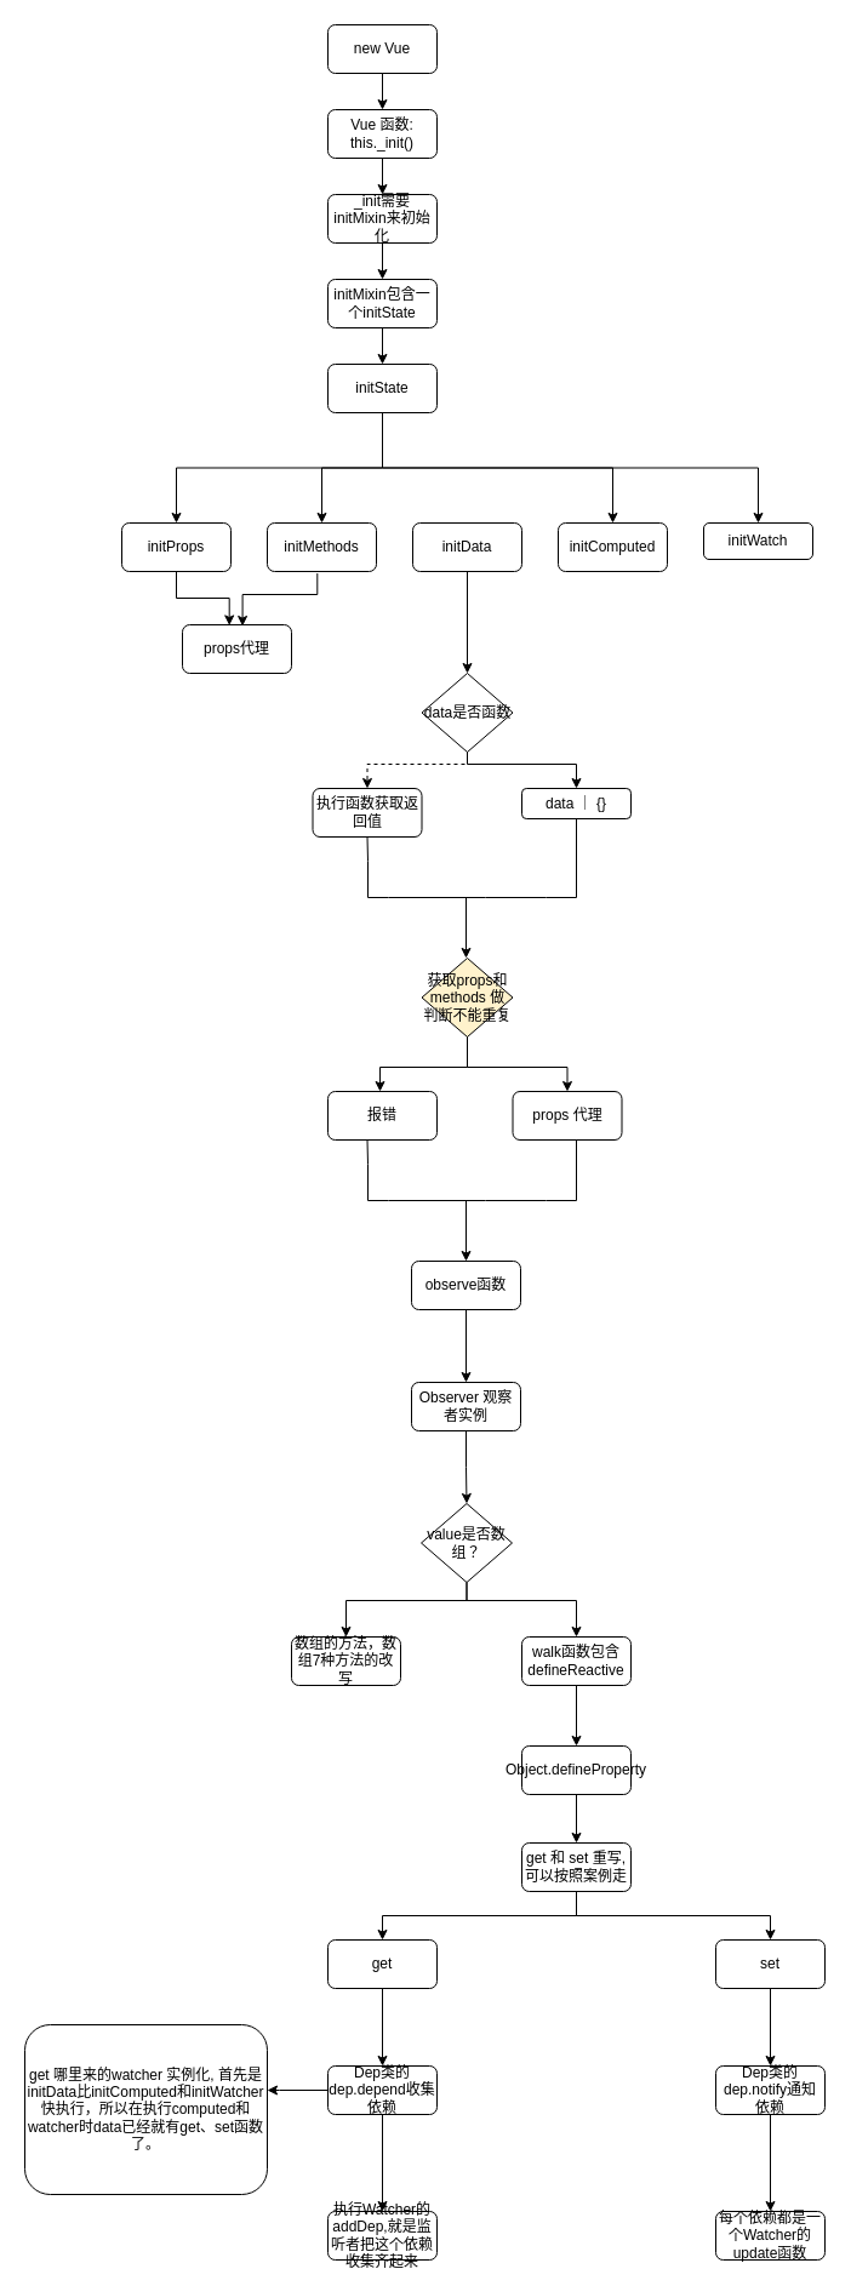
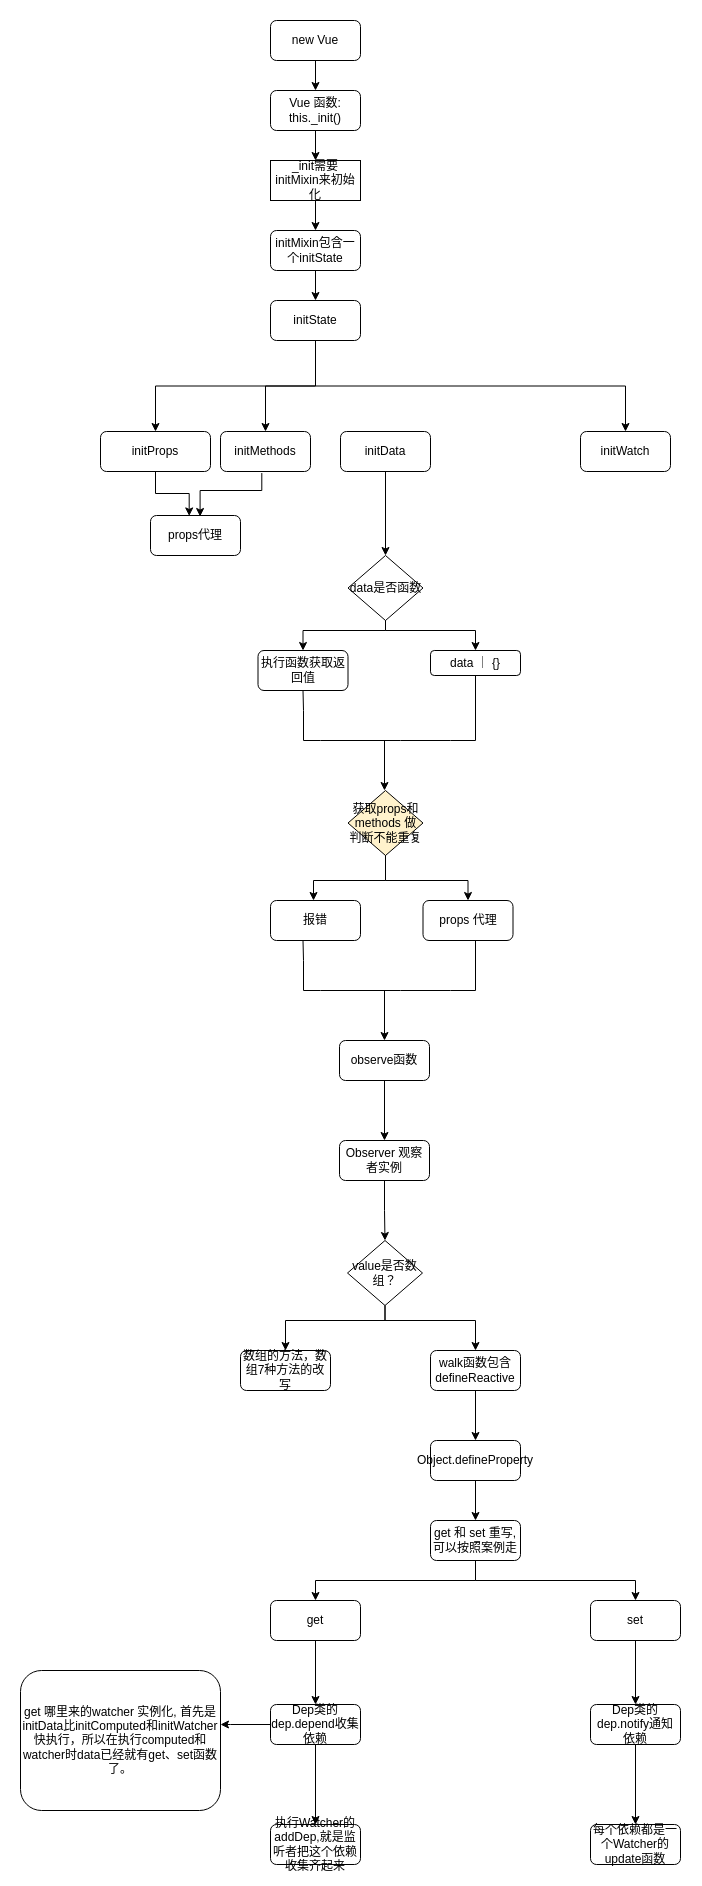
  <mxCell id="0" />
  <mxCell id="1" parent="0" />
  <mxCell id="2" value="" style="edgeStyle=orthogonalEdgeStyle;rounded=0;orthogonalLoop=1;jettySize=auto;html=1;" edge="1" parent="1" source="3" target="5"><mxGeometry relative="1" as="geometry" /></mxCell>
  <mxCell id="3" value="new Vue" style="rounded=1;whiteSpace=wrap;html=1;" vertex="1" parent="1"><mxGeometry x="270" y="20" width="90" height="40" as="geometry" /></mxCell>
  <mxCell id="4" value="" style="edgeStyle=orthogonalEdgeStyle;rounded=0;orthogonalLoop=1;jettySize=auto;html=1;" edge="1" parent="1" source="5" target="7"><mxGeometry relative="1" as="geometry" /></mxCell>
  <mxCell id="5" value="Vue 函数: this._init()" style="rounded=1;whiteSpace=wrap;html=1;" vertex="1" parent="1"><mxGeometry x="270" y="90" width="90" height="40" as="geometry" /></mxCell>
  <mxCell id="6" value="" style="edgeStyle=orthogonalEdgeStyle;rounded=0;orthogonalLoop=1;jettySize=auto;html=1;" edge="1" parent="1" source="7" target="9"><mxGeometry relative="1" as="geometry" /></mxCell>
- <mxCell id="7" value="_init需要initMixin来初始化" style="rounded=1;whiteSpace=wrap;html=1;" vertex="1" parent="1"><mxGeometry x="270" y="160" width="90" height="40" as="geometry" /></mxCell>
+ <mxCell id="7" value="_init需要initMixin来初始化" style="whiteSpace=wrap;html=1;rounded=0;" vertex="1" parent="1"><mxGeometry x="270" y="160" width="90" height="40" as="geometry" /></mxCell>
  <mxCell id="8" value="" style="edgeStyle=orthogonalEdgeStyle;rounded=0;orthogonalLoop=1;jettySize=auto;html=1;" edge="1" parent="1" source="9" target="10"><mxGeometry relative="1" as="geometry" /></mxCell>
  <mxCell id="9" value="initMixin包含一个initState" style="rounded=1;whiteSpace=wrap;html=1;" vertex="1" parent="1"><mxGeometry x="270" y="230" width="90" height="40" as="geometry" /></mxCell>
  <mxCell id="10" value="initState" style="rounded=1;whiteSpace=wrap;html=1;" vertex="1" parent="1"><mxGeometry x="270" y="300" width="90" height="40" as="geometry" /></mxCell>
- <mxCell id="11" value="initProps" style="rounded=1;whiteSpace=wrap;html=1;" vertex="1" parent="1"><mxGeometry x="100" y="431" width="90" height="40" as="geometry" /></mxCell>
+ <mxCell id="11" value="initProps" style="rounded=1;whiteSpace=wrap;html=1;" vertex="1" parent="1"><mxGeometry x="100" y="431" width="110" height="40" as="geometry" /></mxCell>
  <mxCell id="12" value="initMethods" style="rounded=1;whiteSpace=wrap;html=1;" vertex="1" parent="1"><mxGeometry x="220" y="431" width="90" height="40" as="geometry" /></mxCell>
  <mxCell id="13" value="" style="edgeStyle=orthogonalEdgeStyle;rounded=0;orthogonalLoop=1;jettySize=auto;html=1;entryX=0.5;entryY=0;entryDx=0;entryDy=0;" edge="1" parent="1" source="14" target="24"><mxGeometry relative="1" as="geometry"><mxPoint x="385" y="515" as="targetPoint" /></mxGeometry></mxCell>
  <mxCell id="14" value="initData" style="rounded=1;whiteSpace=wrap;html=1;" vertex="1" parent="1"><mxGeometry x="340" y="431" width="90" height="40" as="geometry" /></mxCell>
- <mxCell id="15" value="initComputed" style="rounded=1;whiteSpace=wrap;html=1;" vertex="1" parent="1"><mxGeometry x="460" y="431" width="90" height="40" as="geometry" /></mxCell>
- <mxCell id="16" value="initWatch" style="rounded=1;whiteSpace=wrap;html=1;" vertex="1" parent="1"><mxGeometry x="580" y="431" width="90" height="30" as="geometry" /></mxCell>
+ <mxCell id="16" value="initWatch" style="rounded=1;whiteSpace=wrap;html=1;" vertex="1" parent="1"><mxGeometry x="580" y="431" width="90" height="40" as="geometry" /></mxCell>
  <mxCell id="17" value="" style="edgeStyle=orthogonalEdgeStyle;rounded=0;orthogonalLoop=1;jettySize=auto;html=1;entryX=0.5;entryY=0;entryDx=0;entryDy=0;exitX=0.5;exitY=1;exitDx=0;exitDy=0;" edge="1" parent="1" source="10" target="11"><mxGeometry relative="1" as="geometry"><mxPoint x="325" y="210" as="sourcePoint" /><mxPoint x="325" y="240" as="targetPoint" /></mxGeometry></mxCell>
  <mxCell id="18" value="" style="edgeStyle=orthogonalEdgeStyle;rounded=0;orthogonalLoop=1;jettySize=auto;html=1;entryX=0.5;entryY=0;entryDx=0;entryDy=0;exitX=0.5;exitY=1;exitDx=0;exitDy=0;" edge="1" parent="1" source="10" target="12"><mxGeometry relative="1" as="geometry"><mxPoint x="325" y="350" as="sourcePoint" /><mxPoint x="155" y="400" as="targetPoint" /></mxGeometry></mxCell>
- <mxCell id="19" value="" style="edgeStyle=orthogonalEdgeStyle;rounded=0;orthogonalLoop=1;jettySize=auto;html=1;exitX=0.5;exitY=1;exitDx=0;exitDy=0;" edge="1" parent="1" source="10" target="15"><mxGeometry relative="1" as="geometry"><mxPoint x="325" y="350" as="sourcePoint" /><mxPoint x="395" y="400" as="targetPoint" /></mxGeometry></mxCell>
  <mxCell id="20" value="" style="edgeStyle=orthogonalEdgeStyle;rounded=0;orthogonalLoop=1;jettySize=auto;html=1;exitX=0.5;exitY=1;exitDx=0;exitDy=0;entryX=0.5;entryY=0;entryDx=0;entryDy=0;" edge="1" parent="1" source="10" target="16"><mxGeometry relative="1" as="geometry"><mxPoint x="325" y="350" as="sourcePoint" /><mxPoint x="515" y="441" as="targetPoint" /></mxGeometry></mxCell>
  <mxCell id="21" value="props代理" style="rounded=1;whiteSpace=wrap;html=1;" vertex="1" parent="1"><mxGeometry x="150" y="515" width="90" height="40" as="geometry" /></mxCell>
  <mxCell id="22" value="" style="edgeStyle=orthogonalEdgeStyle;rounded=0;orthogonalLoop=1;jettySize=auto;html=1;exitX=0.5;exitY=1;exitDx=0;exitDy=0;entryX=0.43;entryY=0.011;entryDx=0;entryDy=0;entryPerimeter=0;" edge="1" parent="1" source="11" target="21"><mxGeometry relative="1" as="geometry"><mxPoint x="325" y="350" as="sourcePoint" /><mxPoint x="190" y="510" as="targetPoint" /></mxGeometry></mxCell>
  <mxCell id="23" value="" style="edgeStyle=orthogonalEdgeStyle;rounded=0;orthogonalLoop=1;jettySize=auto;html=1;exitX=0.459;exitY=1.039;exitDx=0;exitDy=0;exitPerimeter=0;entryX=0.551;entryY=0.025;entryDx=0;entryDy=0;entryPerimeter=0;" edge="1" parent="1" source="12" target="21"><mxGeometry relative="1" as="geometry"><mxPoint x="155" y="481" as="sourcePoint" /><mxPoint x="200" y="510" as="targetPoint" /><Array as="points"><mxPoint x="261" y="490" /><mxPoint x="200" y="490" /></Array></mxGeometry></mxCell>
  <mxCell id="24" value="data是否函数" style="rhombus;whiteSpace=wrap;html=1;" vertex="1" parent="1"><mxGeometry x="347.5" y="555" width="75" height="65" as="geometry" /></mxCell>
  <mxCell id="25" value="data ｜ {}" style="rounded=1;whiteSpace=wrap;html=1;" vertex="1" parent="1"><mxGeometry x="430" y="650" width="90" height="25" as="geometry" /></mxCell>
  <mxCell id="26" value="执行函数获取返回值" style="rounded=1;whiteSpace=wrap;html=1;" vertex="1" parent="1"><mxGeometry x="257.5" y="650" width="90" height="40" as="geometry" /></mxCell>
- <mxCell id="27" value="" style="edgeStyle=orthogonalEdgeStyle;rounded=0;orthogonalLoop=1;jettySize=auto;html=1;entryX=0.5;entryY=0;entryDx=0;entryDy=0;exitX=0.5;exitY=1;exitDx=0;exitDy=0;dashed=1;" edge="1" parent="1" source="24" target="26"><mxGeometry relative="1" as="geometry"><mxPoint x="395" y="481" as="sourcePoint" /><mxPoint x="395" y="565" as="targetPoint" /><Array as="points"><mxPoint x="385" y="630" /><mxPoint x="303" y="630" /></Array></mxGeometry></mxCell>
+ <mxCell id="27" value="" style="edgeStyle=orthogonalEdgeStyle;rounded=0;orthogonalLoop=1;jettySize=auto;html=1;entryX=0.5;entryY=0;entryDx=0;entryDy=0;exitX=0.5;exitY=1;exitDx=0;exitDy=0;" edge="1" parent="1" source="24" target="26"><mxGeometry relative="1" as="geometry"><mxPoint x="395" y="481" as="sourcePoint" /><mxPoint x="395" y="565" as="targetPoint" /><Array as="points"><mxPoint x="385" y="630" /><mxPoint x="303" y="630" /></Array></mxGeometry></mxCell>
  <mxCell id="28" value="" style="edgeStyle=orthogonalEdgeStyle;rounded=0;orthogonalLoop=1;jettySize=auto;html=1;entryX=0.5;entryY=0;entryDx=0;entryDy=0;exitX=0.5;exitY=1;exitDx=0;exitDy=0;" edge="1" parent="1" source="24" target="25"><mxGeometry relative="1" as="geometry"><mxPoint x="405" y="491" as="sourcePoint" /><mxPoint x="405" y="575" as="targetPoint" /><Array as="points"><mxPoint x="385" y="630" /><mxPoint x="475" y="630" /></Array></mxGeometry></mxCell>
  <mxCell id="29" value="" style="endArrow=none;html=1;rounded=0;exitX=0.5;exitY=1;exitDx=0;exitDy=0;entryX=0.5;entryY=1;entryDx=0;entryDy=0;" edge="1" parent="1" source="26" target="25"><mxGeometry width="50" height="50" relative="1" as="geometry"><mxPoint x="320" y="700" as="sourcePoint" /><mxPoint x="450" y="700" as="targetPoint" /><Array as="points"><mxPoint x="303" y="710" /><mxPoint x="303" y="740" /><mxPoint x="320" y="740" /><mxPoint x="400" y="740" /><mxPoint x="450" y="740" /><mxPoint x="475" y="740" /></Array></mxGeometry></mxCell>
  <mxCell id="30" value="" style="edgeStyle=orthogonalEdgeStyle;rounded=0;orthogonalLoop=1;jettySize=auto;html=1;entryX=0.5;entryY=0;entryDx=0;entryDy=0;" edge="1" parent="1"><mxGeometry relative="1" as="geometry"><mxPoint x="368" y="740" as="sourcePoint" /><mxPoint x="384" y="790" as="targetPoint" /><Array as="points"><mxPoint x="384" y="740" /></Array></mxGeometry></mxCell>
  <mxCell id="31" value="获取props和methods 做判断不能重复" style="rhombus;whiteSpace=wrap;html=1;fillColor=#fff2cc;" vertex="1" parent="1"><mxGeometry x="347.5" y="790" width="75" height="65" as="geometry" /></mxCell>
  <mxCell id="32" value="报错" style="rounded=1;whiteSpace=wrap;html=1;" vertex="1" parent="1"><mxGeometry x="270" y="900" width="90" height="40" as="geometry" /></mxCell>
  <mxCell id="33" value="props 代理" style="rounded=1;whiteSpace=wrap;html=1;" vertex="1" parent="1"><mxGeometry x="422.5" y="900" width="90" height="40" as="geometry" /></mxCell>
  <mxCell id="34" value="" style="edgeStyle=orthogonalEdgeStyle;rounded=0;orthogonalLoop=1;jettySize=auto;html=1;exitX=0.5;exitY=1;exitDx=0;exitDy=0;" edge="1" parent="1" source="31"><mxGeometry relative="1" as="geometry"><mxPoint x="395" y="630" as="sourcePoint" /><mxPoint x="313" y="900" as="targetPoint" /><Array as="points"><mxPoint x="385" y="880" /><mxPoint x="313" y="880" /><mxPoint x="313" y="901" /></Array></mxGeometry></mxCell>
  <mxCell id="35" value="" style="edgeStyle=orthogonalEdgeStyle;rounded=0;orthogonalLoop=1;jettySize=auto;html=1;exitX=0.5;exitY=1;exitDx=0;exitDy=0;entryX=0.5;entryY=0;entryDx=0;entryDy=0;" edge="1" parent="1" source="31" target="33"><mxGeometry relative="1" as="geometry"><mxPoint x="395" y="865" as="sourcePoint" /><mxPoint x="323" y="910" as="targetPoint" /><Array as="points"><mxPoint x="385" y="880" /><mxPoint x="468" y="880" /></Array></mxGeometry></mxCell>
  <mxCell id="36" value="" style="endArrow=none;html=1;rounded=0;exitX=0.5;exitY=1;exitDx=0;exitDy=0;entryX=0.5;entryY=1;entryDx=0;entryDy=0;" edge="1" parent="1"><mxGeometry width="50" height="50" relative="1" as="geometry"><mxPoint x="302.5" y="940" as="sourcePoint" /><mxPoint x="475" y="940" as="targetPoint" /><Array as="points"><mxPoint x="303" y="960" /><mxPoint x="303" y="990" /><mxPoint x="320" y="990" /><mxPoint x="400" y="990" /><mxPoint x="450" y="990" /><mxPoint x="475" y="990" /></Array></mxGeometry></mxCell>
  <mxCell id="37" value="" style="edgeStyle=orthogonalEdgeStyle;rounded=0;orthogonalLoop=1;jettySize=auto;html=1;entryX=0.5;entryY=0;entryDx=0;entryDy=0;" edge="1" parent="1"><mxGeometry relative="1" as="geometry"><mxPoint x="368" y="990" as="sourcePoint" /><mxPoint x="384" y="1040" as="targetPoint" /><Array as="points"><mxPoint x="384" y="990" /></Array></mxGeometry></mxCell>
  <mxCell id="38" value="" style="edgeStyle=orthogonalEdgeStyle;rounded=0;orthogonalLoop=1;jettySize=auto;html=1;" edge="1" parent="1" source="39" target="41"><mxGeometry relative="1" as="geometry" /></mxCell>
  <mxCell id="39" value="observe函数" style="rounded=1;whiteSpace=wrap;html=1;" vertex="1" parent="1"><mxGeometry x="339" y="1040" width="90" height="40" as="geometry" /></mxCell>
  <mxCell id="40" value="" style="edgeStyle=orthogonalEdgeStyle;rounded=0;orthogonalLoop=1;jettySize=auto;html=1;" edge="1" parent="1" source="41" target="42"><mxGeometry relative="1" as="geometry" /></mxCell>
  <mxCell id="41" value="Observer 观察者实例" style="rounded=1;whiteSpace=wrap;html=1;" vertex="1" parent="1"><mxGeometry x="339" y="1140" width="90" height="40" as="geometry" /></mxCell>
  <mxCell id="42" value="value是否数组？" style="rhombus;whiteSpace=wrap;html=1;" vertex="1" parent="1"><mxGeometry x="347" y="1240" width="75" height="65" as="geometry" /></mxCell>
  <mxCell id="43" value="数组的方法，数组7种方法的改写" style="rounded=1;whiteSpace=wrap;html=1;" vertex="1" parent="1"><mxGeometry x="240" y="1350" width="90" height="40" as="geometry" /></mxCell>
  <mxCell id="44" value="" style="edgeStyle=orthogonalEdgeStyle;rounded=0;orthogonalLoop=1;jettySize=auto;html=1;entryX=0.5;entryY=0;entryDx=0;entryDy=0;exitX=0.5;exitY=1;exitDx=0;exitDy=0;" edge="1" parent="1" source="42" target="43"><mxGeometry relative="1" as="geometry"><mxPoint x="394" y="1190" as="sourcePoint" /><mxPoint x="394.5" y="1250" as="targetPoint" /><Array as="points"><mxPoint x="385" y="1320" /><mxPoint x="285" y="1320" /></Array></mxGeometry></mxCell>
  <mxCell id="45" value="" style="edgeStyle=orthogonalEdgeStyle;rounded=0;orthogonalLoop=1;jettySize=auto;html=1;" edge="1" parent="1" source="46" target="49"><mxGeometry relative="1" as="geometry" /></mxCell>
  <mxCell id="46" value="walk函数包含defineReactive" style="rounded=1;whiteSpace=wrap;html=1;" vertex="1" parent="1"><mxGeometry x="430" y="1350" width="90" height="40" as="geometry" /></mxCell>
  <mxCell id="47" value="" style="edgeStyle=orthogonalEdgeStyle;rounded=0;orthogonalLoop=1;jettySize=auto;html=1;entryX=0.5;entryY=0;entryDx=0;entryDy=0;exitX=0.5;exitY=1;exitDx=0;exitDy=0;" edge="1" parent="1" source="42" target="46"><mxGeometry relative="1" as="geometry"><mxPoint x="394.5" y="1315" as="sourcePoint" /><mxPoint x="295" y="1360" as="targetPoint" /><Array as="points"><mxPoint x="385" y="1320" /><mxPoint x="475" y="1320" /></Array></mxGeometry></mxCell>
  <mxCell id="48" value="" style="edgeStyle=orthogonalEdgeStyle;rounded=0;orthogonalLoop=1;jettySize=auto;html=1;" edge="1" parent="1" source="49" target="50"><mxGeometry relative="1" as="geometry" /></mxCell>
  <mxCell id="49" value="Object.defineProperty" style="rounded=1;whiteSpace=wrap;html=1;" vertex="1" parent="1"><mxGeometry x="430" y="1440" width="90" height="40" as="geometry" /></mxCell>
  <mxCell id="50" value="get 和 set 重写,可以按照案例走" style="rounded=1;whiteSpace=wrap;html=1;" vertex="1" parent="1"><mxGeometry x="430" y="1520" width="90" height="40" as="geometry" /></mxCell>
  <mxCell id="51" value="" style="edgeStyle=orthogonalEdgeStyle;rounded=0;orthogonalLoop=1;jettySize=auto;html=1;" edge="1" parent="1" source="52" target="59"><mxGeometry relative="1" as="geometry" /></mxCell>
  <mxCell id="52" value="get" style="rounded=1;whiteSpace=wrap;html=1;" vertex="1" parent="1"><mxGeometry x="270" y="1600" width="90" height="40" as="geometry" /></mxCell>
  <mxCell id="53" value="" style="edgeStyle=orthogonalEdgeStyle;rounded=0;orthogonalLoop=1;jettySize=auto;html=1;" edge="1" parent="1" source="54" target="61"><mxGeometry relative="1" as="geometry" /></mxCell>
  <mxCell id="54" value="set" style="rounded=1;whiteSpace=wrap;html=1;" vertex="1" parent="1"><mxGeometry x="590" y="1600" width="90" height="40" as="geometry" /></mxCell>
  <mxCell id="55" value="" style="edgeStyle=orthogonalEdgeStyle;rounded=0;orthogonalLoop=1;jettySize=auto;html=1;entryX=0.5;entryY=0;entryDx=0;entryDy=0;exitX=0.5;exitY=1;exitDx=0;exitDy=0;" edge="1" parent="1" source="50" target="52"><mxGeometry relative="1" as="geometry"><mxPoint x="480" y="1580" as="sourcePoint" /><mxPoint x="485" y="1530" as="targetPoint" /><Array as="points"><mxPoint x="475" y="1580" /><mxPoint x="315" y="1580" /></Array></mxGeometry></mxCell>
  <mxCell id="56" value="" style="edgeStyle=orthogonalEdgeStyle;rounded=0;orthogonalLoop=1;jettySize=auto;html=1;exitX=0.5;exitY=1;exitDx=0;exitDy=0;entryX=0.5;entryY=0;entryDx=0;entryDy=0;" edge="1" parent="1" source="50" target="54"><mxGeometry relative="1" as="geometry"><mxPoint x="480" y="1580" as="sourcePoint" /><mxPoint x="650" y="1600" as="targetPoint" /><Array as="points"><mxPoint x="475" y="1580" /><mxPoint x="635" y="1580" /></Array></mxGeometry></mxCell>
  <mxCell id="57" value="" style="edgeStyle=orthogonalEdgeStyle;rounded=0;orthogonalLoop=1;jettySize=auto;html=1;" edge="1" parent="1" source="59" target="62"><mxGeometry relative="1" as="geometry" /></mxCell>
  <mxCell id="58" value="" style="edgeStyle=orthogonalEdgeStyle;rounded=0;orthogonalLoop=1;jettySize=auto;html=1;" edge="1" parent="1" source="59" target="64"><mxGeometry relative="1" as="geometry"><Array as="points"><mxPoint x="230" y="1724" /><mxPoint x="230" y="1724" /></Array></mxGeometry></mxCell>
  <mxCell id="59" value="Dep类的dep.depend收集依赖" style="rounded=1;whiteSpace=wrap;html=1;" vertex="1" parent="1"><mxGeometry x="270" y="1704" width="90" height="40" as="geometry" /></mxCell>
  <mxCell id="60" value="" style="edgeStyle=orthogonalEdgeStyle;rounded=0;orthogonalLoop=1;jettySize=auto;html=1;" edge="1" parent="1" source="61" target="63"><mxGeometry relative="1" as="geometry" /></mxCell>
  <mxCell id="61" value="Dep类的dep.notify通知依赖" style="rounded=1;whiteSpace=wrap;html=1;" vertex="1" parent="1"><mxGeometry x="590" y="1704" width="90" height="40" as="geometry" /></mxCell>
  <mxCell id="62" value="执行Watcher的addDep,就是监听者把这个依赖收集齐起来" style="rounded=1;whiteSpace=wrap;html=1;" vertex="1" parent="1"><mxGeometry x="270" y="1824" width="90" height="40" as="geometry" /></mxCell>
  <mxCell id="63" value="每个依赖都是一个Watcher的update函数" style="rounded=1;whiteSpace=wrap;html=1;" vertex="1" parent="1"><mxGeometry x="590" y="1824" width="90" height="40" as="geometry" /></mxCell>
  <mxCell id="64" value="get 哪里来的watcher 实例化, 首先是initData比initComputed和initWatcher快执行，所以在执行computed和watcher时data已经就有get、set函数了。" style="rounded=1;whiteSpace=wrap;html=1;" vertex="1" parent="1"><mxGeometry x="20" y="1670" width="200" height="140" as="geometry" /></mxCell>
